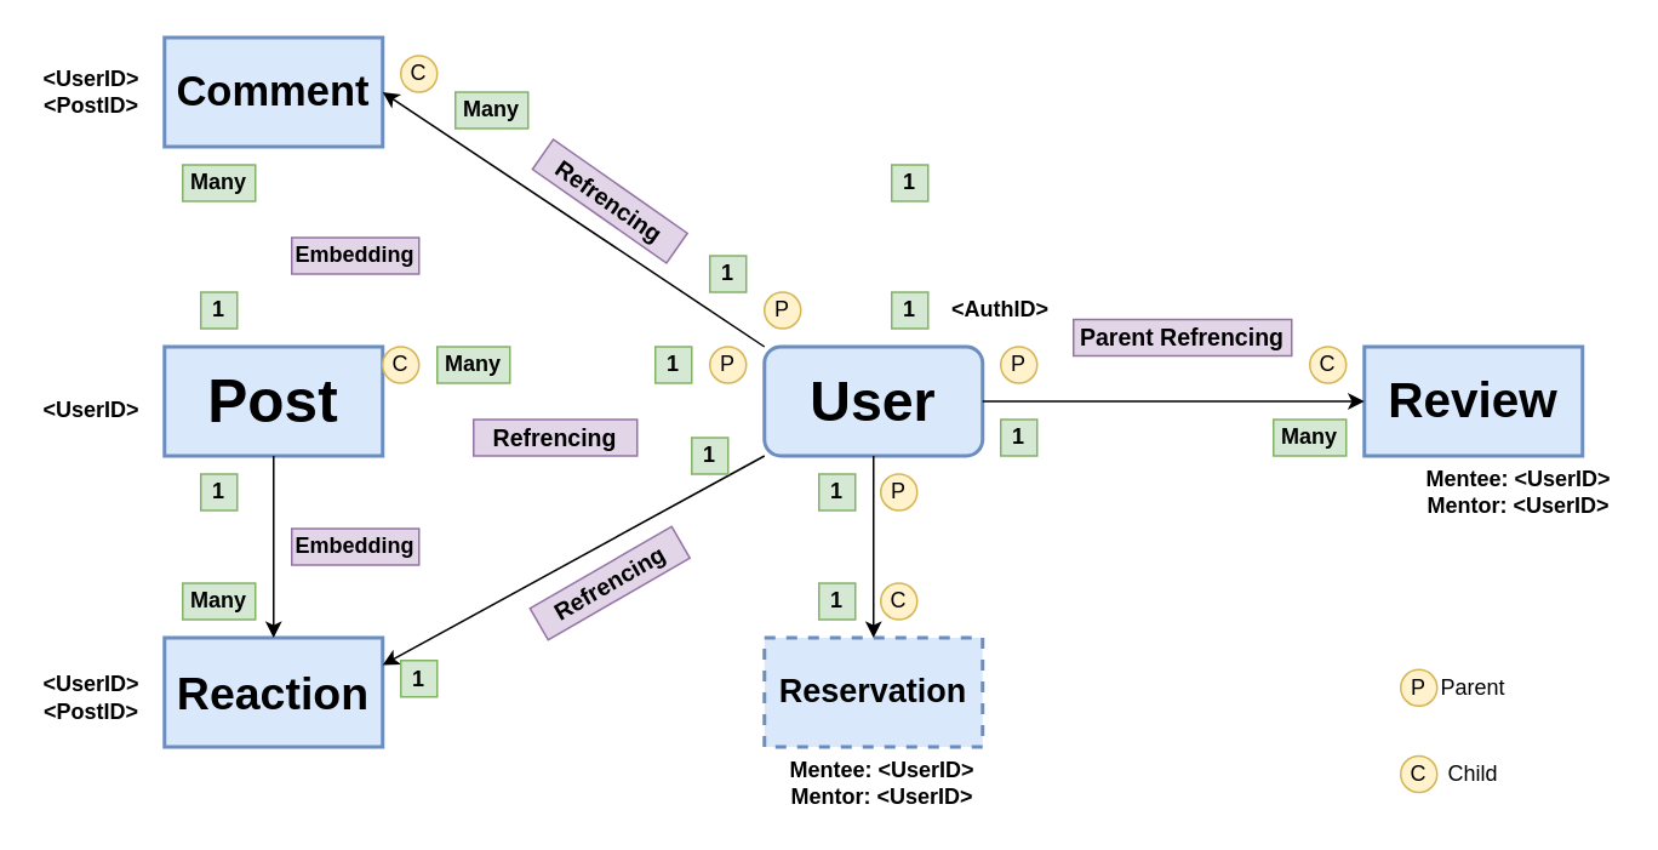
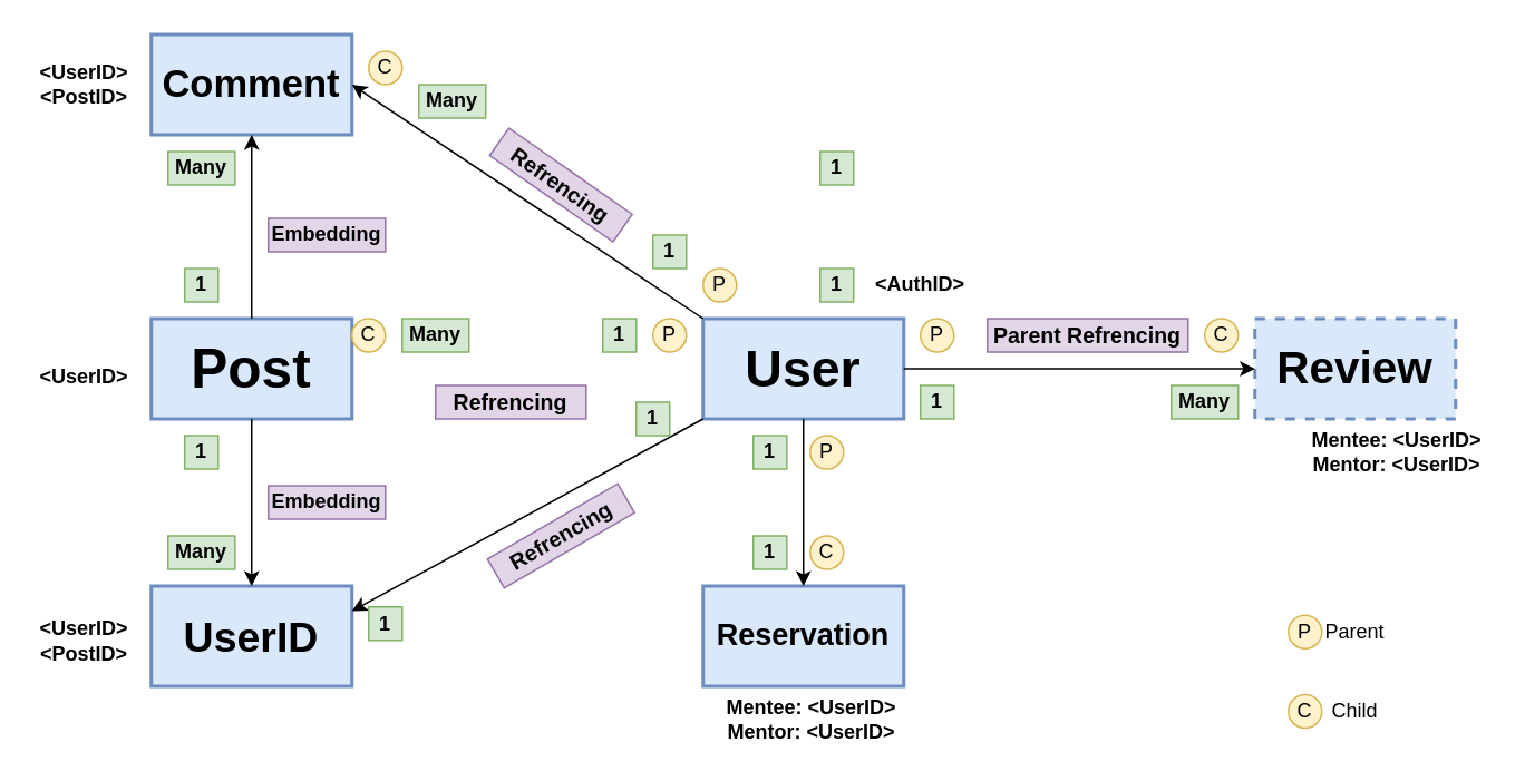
  <mxCell id="0" />
  <mxCell id="1" parent="0" />
- <mxCell id="2" value="User" style="whiteSpace=wrap;html=1;strokeWidth=2;fontSize=31;fontStyle=1;fillColor=#dae8fc;strokeColor=#6c8ebf;rounded=1;" parent="1" vertex="1"><mxGeometry x="420" y="190" width="120" height="60" as="geometry" /></mxCell>
+ <mxCell id="2" value="User" style="rounded=0;whiteSpace=wrap;html=1;strokeWidth=2;fontSize=31;fontStyle=1;fillColor=#dae8fc;strokeColor=#6c8ebf;" parent="1" vertex="1"><mxGeometry x="420" y="190" width="120" height="60" as="geometry" /></mxCell>
  <mxCell id="3" value="Post" style="rounded=0;whiteSpace=wrap;html=1;strokeWidth=2;fontSize=33;fontStyle=1;fillColor=#dae8fc;strokeColor=#6c8ebf;" parent="1" vertex="1"><mxGeometry x="90" y="190" width="120" height="60" as="geometry" /></mxCell>
  <mxCell id="4" value="Comment" style="rounded=0;whiteSpace=wrap;html=1;strokeWidth=2;fontSize=23;fontStyle=1;fillColor=#dae8fc;strokeColor=#6c8ebf;" parent="1" vertex="1"><mxGeometry x="90" y="20" width="120" height="60" as="geometry" /></mxCell>
- <mxCell id="5" value="Reaction" style="rounded=0;whiteSpace=wrap;html=1;strokeWidth=2;fontSize=25;fontStyle=1;fillColor=#dae8fc;strokeColor=#6c8ebf;" parent="1" vertex="1"><mxGeometry x="90" y="350" width="120" height="60" as="geometry" /></mxCell>
- <mxCell id="6" value="Review" style="rounded=0;whiteSpace=wrap;html=1;strokeWidth=2;fontSize=27;fontStyle=1;fillColor=#dae8fc;strokeColor=#6c8ebf;" parent="1" vertex="1"><mxGeometry x="750" y="190" width="120" height="60" as="geometry" /></mxCell>
- <mxCell id="7" value="Reservation" style="rounded=0;whiteSpace=wrap;html=1;strokeWidth=2;fontSize=18;fontStyle=1;fillColor=#dae8fc;strokeColor=#6c8ebf;dashed=1;" parent="1" vertex="1"><mxGeometry x="420" y="350" width="120" height="60" as="geometry" /></mxCell>
+ <mxCell id="5" value="UserID" style="rounded=0;whiteSpace=wrap;html=1;strokeWidth=2;fontSize=25;fontStyle=1;fillColor=#dae8fc;strokeColor=#6c8ebf;" parent="1" vertex="1"><mxGeometry x="90" y="350" width="120" height="60" as="geometry" /></mxCell>
+ <mxCell id="6" value="Review" style="rounded=0;whiteSpace=wrap;html=1;strokeWidth=2;fontSize=27;fontStyle=1;fillColor=#dae8fc;strokeColor=#6c8ebf;dashed=1;" parent="1" vertex="1"><mxGeometry x="750" y="190" width="120" height="60" as="geometry" /></mxCell>
+ <mxCell id="7" value="Reservation" style="rounded=0;whiteSpace=wrap;html=1;strokeWidth=2;fontSize=18;fontStyle=1;fillColor=#dae8fc;strokeColor=#6c8ebf;" parent="1" vertex="1"><mxGeometry x="420" y="350" width="120" height="60" as="geometry" /></mxCell>
+ <mxCell id="8" value="" style="endArrow=classic;html=1;rounded=0;exitX=0.5;exitY=0;exitDx=0;exitDy=0;entryX=0.5;entryY=1;entryDx=0;entryDy=0;" parent="1" source="3" target="4" edge="1"><mxGeometry width="50" height="50" relative="1" as="geometry"><mxPoint x="380" y="250" as="sourcePoint" /><mxPoint x="430" y="200" as="targetPoint" /></mxGeometry></mxCell>
  <mxCell id="9" value="" style="endArrow=classic;html=1;rounded=0;exitX=0.5;exitY=1;exitDx=0;exitDy=0;entryX=0.5;entryY=0;entryDx=0;entryDy=0;" parent="1" source="3" target="5" edge="1"><mxGeometry width="50" height="50" relative="1" as="geometry"><mxPoint x="160" y="200" as="sourcePoint" /><mxPoint x="160" y="90" as="targetPoint" /></mxGeometry></mxCell>
  <mxCell id="10" value="" style="endArrow=classic;html=1;rounded=0;exitX=0.5;exitY=1;exitDx=0;exitDy=0;entryX=0.5;entryY=0;entryDx=0;entryDy=0;" parent="1" source="2" target="7" edge="1"><mxGeometry width="50" height="50" relative="1" as="geometry"><mxPoint x="160" y="260" as="sourcePoint" /><mxPoint x="160" y="360" as="targetPoint" /></mxGeometry></mxCell>
  <mxCell id="11" value="" style="endArrow=classic;html=1;rounded=0;exitX=1;exitY=0.5;exitDx=0;exitDy=0;entryX=0;entryY=0.5;entryDx=0;entryDy=0;" parent="1" source="2" target="6" edge="1"><mxGeometry width="50" height="50" relative="1" as="geometry"><mxPoint x="490" y="90" as="sourcePoint" /><mxPoint x="490" y="200" as="targetPoint" /></mxGeometry></mxCell>
  <mxCell id="12" value="" style="endArrow=classic;html=1;rounded=0;exitX=0;exitY=0;exitDx=0;exitDy=0;entryX=1;entryY=0.5;entryDx=0;entryDy=0;" parent="1" source="2" target="4" edge="1"><mxGeometry width="50" height="50" relative="1" as="geometry"><mxPoint x="430" y="230" as="sourcePoint" /><mxPoint x="220" y="230" as="targetPoint" /></mxGeometry></mxCell>
  <mxCell id="13" value="" style="endArrow=classic;html=1;rounded=0;exitX=0;exitY=1;exitDx=0;exitDy=0;entryX=1;entryY=0.25;entryDx=0;entryDy=0;" parent="1" source="2" target="5" edge="1"><mxGeometry width="50" height="50" relative="1" as="geometry"><mxPoint x="430" y="230" as="sourcePoint" /><mxPoint x="220" y="230" as="targetPoint" /></mxGeometry></mxCell>
- <mxCell id="14" value="Parent Refrencing" style="text;html=1;align=center;verticalAlign=middle;whiteSpace=wrap;rounded=0;fontSize=13;fontStyle=1;fillColor=#e1d5e7;strokeColor=#9673a6;" parent="1" vertex="1"><mxGeometry x="590" y="175" width="120" height="20" as="geometry" /></mxCell>
+ <mxCell id="14" value="Parent Refrencing" style="text;html=1;align=center;verticalAlign=middle;whiteSpace=wrap;rounded=0;fontSize=13;fontStyle=1;fillColor=#e1d5e7;strokeColor=#9673a6;" parent="1" vertex="1"><mxGeometry x="590" y="190" width="120" height="20" as="geometry" /></mxCell>
  <mxCell id="15" value="Parent" style="text;html=1;strokeColor=none;fillColor=none;align=center;verticalAlign=middle;whiteSpace=wrap;rounded=0;" parent="1" vertex="1"><mxGeometry x="780" y="362.5" width="60" height="30" as="geometry" /></mxCell>
  <mxCell id="16" value="Child" style="text;html=1;strokeColor=none;fillColor=none;align=center;verticalAlign=middle;whiteSpace=wrap;rounded=0;" parent="1" vertex="1"><mxGeometry x="780" y="412.5" width="60" height="25" as="geometry" /></mxCell>
  <mxCell id="17" value="P" style="ellipse;whiteSpace=wrap;html=1;aspect=fixed;fillColor=#fff2cc;strokeColor=#d6b656;" parent="1" vertex="1"><mxGeometry x="770" y="367.5" width="20" height="20" as="geometry" /></mxCell>
  <mxCell id="18" value="C" style="ellipse;whiteSpace=wrap;html=1;aspect=fixed;fillColor=#fff2cc;strokeColor=#d6b656;" parent="1" vertex="1"><mxGeometry x="770" y="415" width="20" height="20" as="geometry" /></mxCell>
  <mxCell id="19" value="P" style="ellipse;whiteSpace=wrap;html=1;aspect=fixed;fillColor=#fff2cc;strokeColor=#d6b656;" parent="1" vertex="1"><mxGeometry x="550" y="190" width="20" height="20" as="geometry" /></mxCell>
  <mxCell id="20" value="P" style="ellipse;whiteSpace=wrap;html=1;aspect=fixed;fillColor=#fff2cc;strokeColor=#d6b656;" parent="1" vertex="1"><mxGeometry x="484" y="260" width="20" height="20" as="geometry" /></mxCell>
  <mxCell id="21" value="C" style="ellipse;whiteSpace=wrap;html=1;aspect=fixed;fillColor=#fff2cc;strokeColor=#d6b656;" parent="1" vertex="1"><mxGeometry x="720" y="190" width="20" height="20" as="geometry" /></mxCell>
  <mxCell id="22" value="C" style="ellipse;whiteSpace=wrap;html=1;aspect=fixed;fillColor=#fff2cc;strokeColor=#d6b656;" parent="1" vertex="1"><mxGeometry x="484" y="320" width="20" height="20" as="geometry" /></mxCell>
  <mxCell id="23" value="P" style="ellipse;whiteSpace=wrap;html=1;aspect=fixed;fillColor=#fff2cc;strokeColor=#d6b656;" parent="1" vertex="1"><mxGeometry x="390" y="190" width="20" height="20" as="geometry" /></mxCell>
  <mxCell id="24" value="C" style="ellipse;whiteSpace=wrap;html=1;aspect=fixed;fillColor=#fff2cc;strokeColor=#d6b656;" parent="1" vertex="1"><mxGeometry x="210" y="190" width="20" height="20" as="geometry" /></mxCell>
  <mxCell id="25" value="P" style="ellipse;whiteSpace=wrap;html=1;aspect=fixed;fillColor=#fff2cc;strokeColor=#d6b656;" parent="1" vertex="1"><mxGeometry x="420" y="160" width="20" height="20" as="geometry" /></mxCell>
  <mxCell id="26" value="C" style="ellipse;whiteSpace=wrap;html=1;aspect=fixed;fillColor=#fff2cc;strokeColor=#d6b656;" parent="1" vertex="1"><mxGeometry x="220" y="30" width="20" height="20" as="geometry" /></mxCell>
  <mxCell id="27" value="1" style="text;html=1;strokeColor=#82b366;fillColor=#d5e8d4;align=center;verticalAlign=middle;whiteSpace=wrap;rounded=0;fontStyle=1" parent="1" vertex="1"><mxGeometry x="110" y="160" width="20" height="20" as="geometry" /></mxCell>
  <mxCell id="28" value="Many" style="text;html=1;strokeColor=#82b366;fillColor=#d5e8d4;align=center;verticalAlign=middle;whiteSpace=wrap;rounded=0;fontStyle=1" parent="1" vertex="1"><mxGeometry x="100" y="90" width="40" height="20" as="geometry" /></mxCell>
  <mxCell id="29" value="1" style="text;html=1;strokeColor=#82b366;fillColor=#d5e8d4;align=center;verticalAlign=middle;whiteSpace=wrap;rounded=0;fontStyle=1" parent="1" vertex="1"><mxGeometry x="110" y="260" width="20" height="20" as="geometry" /></mxCell>
  <mxCell id="30" value="Many" style="text;html=1;strokeColor=#82b366;fillColor=#d5e8d4;align=center;verticalAlign=middle;whiteSpace=wrap;rounded=0;fontStyle=1" parent="1" vertex="1"><mxGeometry x="100" y="320" width="40" height="20" as="geometry" /></mxCell>
  <mxCell id="31" value="1" style="text;html=1;strokeColor=#82b366;fillColor=#d5e8d4;align=center;verticalAlign=middle;whiteSpace=wrap;rounded=0;fontStyle=1" parent="1" vertex="1"><mxGeometry x="360" y="190" width="20" height="20" as="geometry" /></mxCell>
  <mxCell id="32" value="Many" style="text;html=1;strokeColor=#82b366;fillColor=#d5e8d4;align=center;verticalAlign=middle;whiteSpace=wrap;rounded=0;fontStyle=1" parent="1" vertex="1"><mxGeometry x="240" y="190" width="40" height="20" as="geometry" /></mxCell>
  <mxCell id="33" value="1" style="text;html=1;strokeColor=#82b366;fillColor=#d5e8d4;align=center;verticalAlign=middle;whiteSpace=wrap;rounded=0;fontStyle=1" parent="1" vertex="1"><mxGeometry x="380" y="240" width="20" height="20" as="geometry" /></mxCell>
  <mxCell id="34" value="1" style="text;html=1;strokeColor=#82b366;fillColor=#d5e8d4;align=center;verticalAlign=middle;whiteSpace=wrap;rounded=0;fontStyle=1" parent="1" vertex="1"><mxGeometry x="220" y="362.5" width="20" height="20" as="geometry" /></mxCell>
  <mxCell id="35" value="1" style="text;html=1;strokeColor=#82b366;fillColor=#d5e8d4;align=center;verticalAlign=middle;whiteSpace=wrap;rounded=0;fontStyle=1" parent="1" vertex="1"><mxGeometry x="450" y="260" width="20" height="20" as="geometry" /></mxCell>
  <mxCell id="36" value="1" style="text;html=1;strokeColor=#82b366;fillColor=#d5e8d4;align=center;verticalAlign=middle;whiteSpace=wrap;rounded=0;fontStyle=1" parent="1" vertex="1"><mxGeometry x="450" y="320" width="20" height="20" as="geometry" /></mxCell>
  <mxCell id="37" value="1" style="text;html=1;strokeColor=#82b366;fillColor=#d5e8d4;align=center;verticalAlign=middle;whiteSpace=wrap;rounded=0;fontStyle=1" parent="1" vertex="1"><mxGeometry x="550" y="230" width="20" height="20" as="geometry" /></mxCell>
  <mxCell id="38" value="Many" style="text;html=1;strokeColor=#82b366;fillColor=#d5e8d4;align=center;verticalAlign=middle;whiteSpace=wrap;rounded=0;fontStyle=1" parent="1" vertex="1"><mxGeometry x="700" y="230" width="40" height="20" as="geometry" /></mxCell>
  <mxCell id="39" value="1" style="text;html=1;strokeColor=#82b366;fillColor=#d5e8d4;align=center;verticalAlign=middle;whiteSpace=wrap;rounded=0;fontStyle=1" parent="1" vertex="1"><mxGeometry x="490" y="90" width="20" height="20" as="geometry" /></mxCell>
  <mxCell id="40" value="1" style="text;html=1;strokeColor=#82b366;fillColor=#d5e8d4;align=center;verticalAlign=middle;whiteSpace=wrap;rounded=0;fontStyle=1" parent="1" vertex="1"><mxGeometry x="490" y="160" width="20" height="20" as="geometry" /></mxCell>
  <mxCell id="41" value="1" style="text;html=1;strokeColor=#82b366;fillColor=#d5e8d4;align=center;verticalAlign=middle;whiteSpace=wrap;rounded=0;fontStyle=1" parent="1" vertex="1"><mxGeometry x="390" y="140" width="20" height="20" as="geometry" /></mxCell>
  <mxCell id="42" value="Many" style="text;html=1;strokeColor=#82b366;fillColor=#d5e8d4;align=center;verticalAlign=middle;whiteSpace=wrap;rounded=0;fontStyle=1" parent="1" vertex="1"><mxGeometry x="250" y="50" width="40" height="20" as="geometry" /></mxCell>
  <mxCell id="43" value="Embedding" style="text;html=1;strokeColor=#9673a6;fillColor=#e1d5e7;align=center;verticalAlign=middle;whiteSpace=wrap;rounded=0;fontStyle=1" parent="1" vertex="1"><mxGeometry x="160" y="130" width="70" height="20" as="geometry" /></mxCell>
  <mxCell id="44" value="Embedding" style="text;html=1;strokeColor=#9673a6;fillColor=#e1d5e7;align=center;verticalAlign=middle;whiteSpace=wrap;rounded=0;fontStyle=1" parent="1" vertex="1"><mxGeometry x="160" y="290" width="70" height="20" as="geometry" /></mxCell>
  <mxCell id="45" value="Refrencing" style="text;html=1;align=center;verticalAlign=middle;whiteSpace=wrap;rounded=0;fontSize=13;fontStyle=1;fillColor=#e1d5e7;strokeColor=#9673a6;rotation=35;" parent="1" vertex="1"><mxGeometry x="290" y="100" width="90" height="20" as="geometry" /></mxCell>
  <mxCell id="46" value="Refrencing" style="text;html=1;align=center;verticalAlign=middle;whiteSpace=wrap;rounded=0;fontSize=13;fontStyle=1;fillColor=#e1d5e7;strokeColor=#9673a6;rotation=-30;" parent="1" vertex="1"><mxGeometry x="290" y="310" width="90" height="20" as="geometry" /></mxCell>
  <mxCell id="47" value="Refrencing" style="text;html=1;align=center;verticalAlign=middle;whiteSpace=wrap;rounded=0;fontSize=13;fontStyle=1;fillColor=#e1d5e7;strokeColor=#9673a6;rotation=0;" parent="1" vertex="1"><mxGeometry x="260" y="230" width="90" height="20" as="geometry" /></mxCell>
  <mxCell id="48" value="&amp;lt;AuthID&amp;gt;" style="text;html=1;strokeColor=none;fillColor=none;align=center;verticalAlign=middle;whiteSpace=wrap;rounded=0;fontStyle=1" parent="1" vertex="1"><mxGeometry x="520" y="155" width="60" height="30" as="geometry" /></mxCell>
  <mxCell id="49" value="Mentee: &amp;lt;UserID&amp;gt;&lt;br&gt;Mentor: &amp;lt;UserID&amp;gt;" style="text;html=1;strokeColor=none;fillColor=none;align=center;verticalAlign=middle;whiteSpace=wrap;rounded=0;fontStyle=1" parent="1" vertex="1"><mxGeometry x="780" y="255" width="110" height="30" as="geometry" /></mxCell>
  <mxCell id="50" value="Mentee: &amp;lt;UserID&amp;gt;&lt;br&gt;Mentor: &amp;lt;UserID&amp;gt;" style="text;html=1;strokeColor=none;fillColor=none;align=center;verticalAlign=middle;whiteSpace=wrap;rounded=0;fontStyle=1" parent="1" vertex="1"><mxGeometry x="430" y="415" width="110" height="30" as="geometry" /></mxCell>
  <mxCell id="51" value="&amp;lt;UserID&amp;gt;&lt;br&gt;&amp;lt;PostID&amp;gt;" style="text;html=1;strokeColor=none;fillColor=none;align=center;verticalAlign=middle;whiteSpace=wrap;rounded=0;fontStyle=1" parent="1" vertex="1"><mxGeometry x="20" y="367.5" width="60" height="30" as="geometry" /></mxCell>
  <mxCell id="52" value="&amp;lt;UserID&amp;gt;" style="text;html=1;strokeColor=none;fillColor=none;align=center;verticalAlign=middle;whiteSpace=wrap;rounded=0;fontStyle=1" parent="1" vertex="1"><mxGeometry x="20" y="210" width="60" height="30" as="geometry" /></mxCell>
  <mxCell id="53" value="&amp;lt;UserID&amp;gt;&lt;br&gt;&amp;lt;PostID&amp;gt;" style="text;html=1;strokeColor=none;fillColor=none;align=center;verticalAlign=middle;whiteSpace=wrap;rounded=0;fontStyle=1" parent="1" vertex="1"><mxGeometry x="20" y="35" width="60" height="30" as="geometry" /></mxCell>
